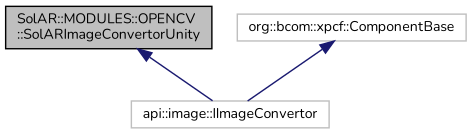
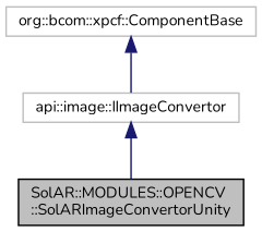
  digraph {
    fontname=Nunito
    node [color=grey75 fillcolor=white fontname=Nunito fontsize=10 shape=record style=filled]
    edge [color=midnightblue dir=back fontname=Nunito fontsize=10 labelfontname=Helvetica labelfontsize=10 style=solid]
    n1 [color=black fillcolor=grey75 fontcolor=black height=0.2 label="SolAR::MODULES::OPENCV\l::SolARImageConvertorUnity" width=0.4]
    n2 [height=0.2 label="org::bcom::xpcf::ComponentBase" width=0.4]
    n3 [height=0.2 label="api::image::IImageConvertor" width=0.4]
    n2 -> n3
-   n1 -> n3
+   n3 -> n1
  }
